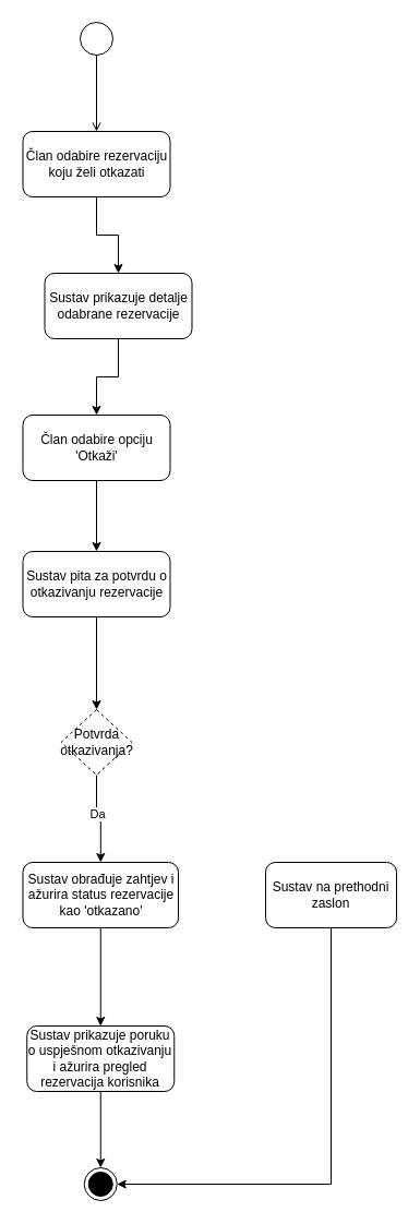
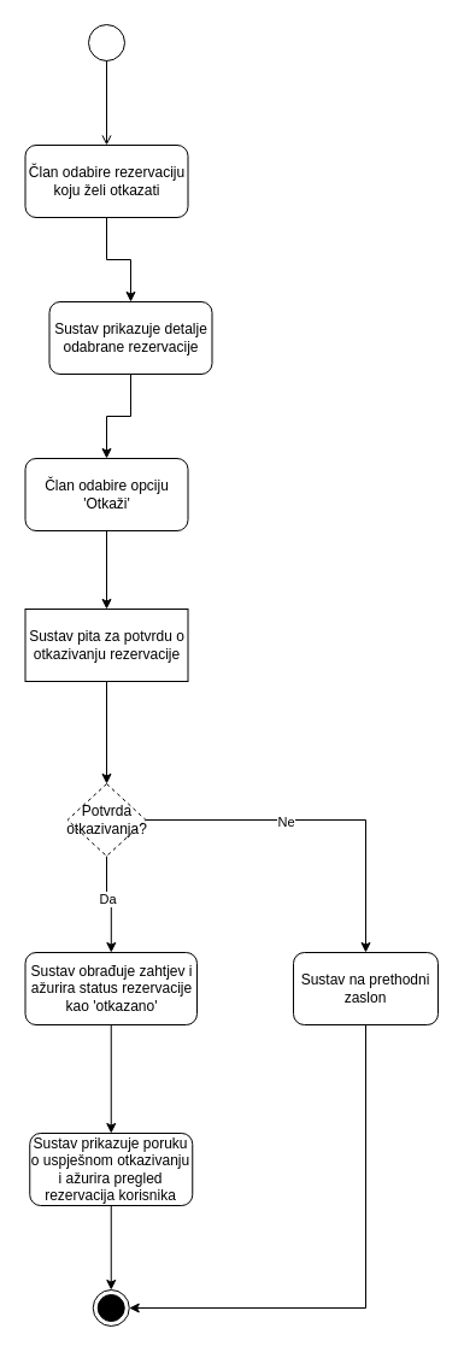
  <mxCell id="0" />
  <mxCell id="1" parent="0" />
  <mxCell id="2" value="" style="ellipse;html=1;" vertex="1" parent="1"><mxGeometry x="73" y="20" width="30" height="30" as="geometry" /></mxCell>
  <mxCell id="3" value="" style="endArrow=open;html=1;rounded=0;align=center;verticalAlign=top;endFill=0;labelBackgroundColor=none;endSize=6;entryX=0.5;entryY=0;entryDx=0;entryDy=0;" edge="1" parent="1" source="2" target="5"><mxGeometry relative="1" as="geometry"><mxPoint x="88" y="110" as="targetPoint" /></mxGeometry></mxCell>
  <mxCell id="4" style="edgeStyle=orthogonalEdgeStyle;rounded=0;orthogonalLoop=1;jettySize=auto;html=1;exitX=0.5;exitY=1;exitDx=0;exitDy=0;entryX=0.5;entryY=0;entryDx=0;entryDy=0;" edge="1" parent="1" source="5" target="7"><mxGeometry relative="1" as="geometry"><mxPoint x="88" y="250" as="targetPoint" /></mxGeometry></mxCell>
  <mxCell id="5" value="Član odabire rezervaciju koju želi otkazati" style="rounded=1;whiteSpace=wrap;html=1;" vertex="1" parent="1"><mxGeometry x="20.5" y="120" width="135" height="60" as="geometry" /></mxCell>
  <mxCell id="6" style="edgeStyle=orthogonalEdgeStyle;rounded=0;orthogonalLoop=1;jettySize=auto;html=1;exitX=0.5;exitY=1;exitDx=0;exitDy=0;entryX=0.5;entryY=0;entryDx=0;entryDy=0;" edge="1" parent="1" source="7" target="8"><mxGeometry relative="1" as="geometry" /></mxCell>
  <mxCell id="7" value="Sustav prikazuje detalje odabrane rezervacije" style="rounded=1;whiteSpace=wrap;html=1;" vertex="1" parent="1"><mxGeometry x="40.5" y="250" width="135" height="60" as="geometry" /></mxCell>
  <mxCell id="8" value="Član odabire opciju 'Otkaži'" style="rounded=1;whiteSpace=wrap;html=1;" vertex="1" parent="1"><mxGeometry x="20.5" y="380" width="135" height="60" as="geometry" /></mxCell>
  <mxCell id="9" style="edgeStyle=orthogonalEdgeStyle;rounded=0;orthogonalLoop=1;jettySize=auto;html=1;exitX=0.5;exitY=1;exitDx=0;exitDy=0;entryX=0.5;entryY=0;entryDx=0;entryDy=0;" edge="1" parent="1" source="8" target="11"><mxGeometry relative="1" as="geometry"><mxPoint x="88" y="570" as="sourcePoint" /></mxGeometry></mxCell>
  <mxCell id="10" style="edgeStyle=orthogonalEdgeStyle;rounded=0;orthogonalLoop=1;jettySize=auto;html=1;exitX=0.5;exitY=1;exitDx=0;exitDy=0;entryX=0.5;entryY=0;entryDx=0;entryDy=0;" edge="1" parent="1" source="11" target="16"><mxGeometry relative="1" as="geometry" /></mxCell>
- <mxCell id="11" value="Sustav pita za potvrdu o otkazivanju rezervacije" style="rounded=1;whiteSpace=wrap;html=1;" vertex="1" parent="1"><mxGeometry x="20.5" y="505" width="135" height="60" as="geometry" /></mxCell>
+ <mxCell id="11" value="Sustav pita za potvrdu o otkazivanju rezervacije" style="whiteSpace=wrap;html=1;rounded=0;" vertex="1" parent="1"><mxGeometry x="20.5" y="505" width="135" height="60" as="geometry" /></mxCell>
+ <mxCell id="12" style="edgeStyle=orthogonalEdgeStyle;rounded=0;orthogonalLoop=1;jettySize=auto;html=1;exitX=1;exitY=0.5;exitDx=0;exitDy=0;" edge="1" parent="1" source="16" target="18"><mxGeometry relative="1" as="geometry" /></mxCell>
+ <mxCell id="13" value="Ne" style="edgeLabel;html=1;align=center;verticalAlign=middle;resizable=0;points=[];" vertex="1" connectable="0" parent="12"><mxGeometry x="-0.205" y="-1" relative="1" as="geometry"><mxPoint as="offset" /></mxGeometry></mxCell>
  <mxCell id="14" style="edgeStyle=orthogonalEdgeStyle;rounded=0;orthogonalLoop=1;jettySize=auto;html=1;exitX=0.5;exitY=1;exitDx=0;exitDy=0;" edge="1" parent="1" source="16" target="21"><mxGeometry relative="1" as="geometry" /></mxCell>
  <mxCell id="15" value="Da" style="edgeLabel;html=1;align=center;verticalAlign=middle;resizable=0;points=[];" vertex="1" connectable="0" parent="14"><mxGeometry x="-0.175" relative="1" as="geometry"><mxPoint as="offset" /></mxGeometry></mxCell>
  <mxCell id="16" value="Potvrda otkazivanja?" style="rhombus;whiteSpace=wrap;html=1;dashed=1;" vertex="1" parent="1"><mxGeometry x="55.5" y="650" width="65" height="60" as="geometry" /></mxCell>
  <mxCell id="17" style="edgeStyle=orthogonalEdgeStyle;rounded=0;orthogonalLoop=1;jettySize=auto;html=1;exitX=0.5;exitY=1;exitDx=0;exitDy=0;" edge="1" parent="1" source="18" target="19"><mxGeometry relative="1" as="geometry"><Array as="points"><mxPoint x="303" y="1085" /></Array></mxGeometry></mxCell>
  <mxCell id="18" value="Sustav na prethodni zaslon" style="rounded=1;whiteSpace=wrap;html=1;" vertex="1" parent="1"><mxGeometry x="243" y="790" width="120" height="60" as="geometry" /></mxCell>
  <mxCell id="19" value="" style="ellipse;html=1;shape=endState;fillColor=strokeColor;" vertex="1" parent="1"><mxGeometry x="76.75" y="1070" width="30" height="30" as="geometry" /></mxCell>
  <mxCell id="20" style="edgeStyle=orthogonalEdgeStyle;rounded=0;orthogonalLoop=1;jettySize=auto;html=1;exitX=0.5;exitY=1;exitDx=0;exitDy=0;entryX=0.5;entryY=0;entryDx=0;entryDy=0;" edge="1" parent="1" source="21" target="23"><mxGeometry relative="1" as="geometry" /></mxCell>
  <mxCell id="21" value="Sustav obrađuje zahtjev i ažurira status rezervacije kao 'otkazano'" style="rounded=1;whiteSpace=wrap;html=1;" vertex="1" parent="1"><mxGeometry x="20.5" y="790" width="142.5" height="60" as="geometry" /></mxCell>
  <mxCell id="22" style="edgeStyle=orthogonalEdgeStyle;rounded=0;orthogonalLoop=1;jettySize=auto;html=1;exitX=0.5;exitY=1;exitDx=0;exitDy=0;entryX=0.5;entryY=0;entryDx=0;entryDy=0;" edge="1" parent="1" source="23" target="19"><mxGeometry relative="1" as="geometry" /></mxCell>
  <mxCell id="23" value="Sustav prikazuje poruku o uspješnom otkazivanju i ažurira pregled rezervacija korisnika" style="rounded=1;whiteSpace=wrap;html=1;" vertex="1" parent="1"><mxGeometry x="24.25" y="940" width="135" height="60" as="geometry" /></mxCell>
